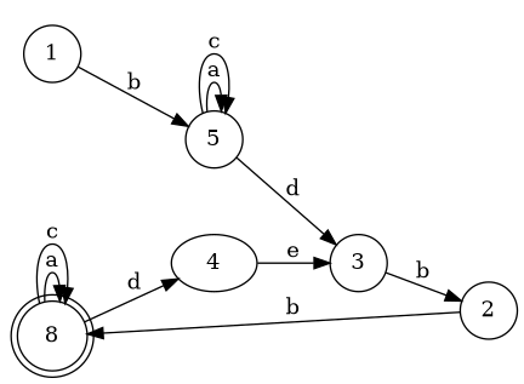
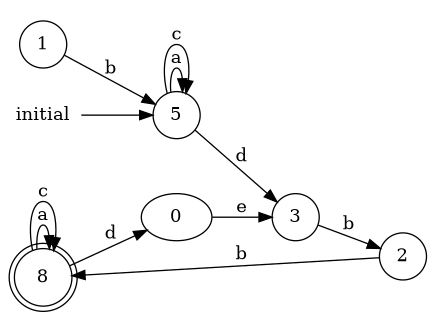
  digraph {
    rankdir=LR
    node [shape=circle]
    n1 [label=8 shape=doublecircle]
-   4 [shape=""]
+   4 [label=0 shape=""]
    3
    1
    5
    2
+   initial [shape=plaintext]
    n1 -> n1 [label=a]
    n1 -> n1 [label=c]
    n1 -> 4 [label=d]
    4 -> 3 [label=e]
    3 -> 2 [label=b]
    1 -> 5 [label=b]
    5 -> 3 [label=d]
    5 -> 5 [label=a]
    5 -> 5 [label=c]
    2 -> n1 [label=b]
+   initial -> 5
  }
